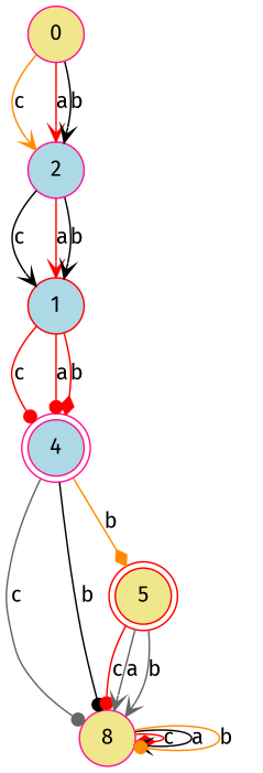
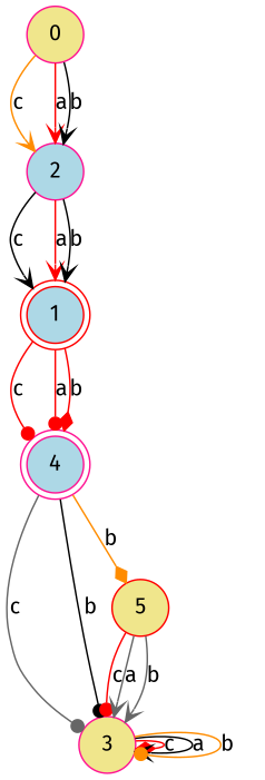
  digraph {
    fontname="Fira Sans"
    node [color=deeppink fillcolor=khaki fontname="Fira Sans" shape=circle style=filled]
    edge [arrowhead=vee color=red fontname="Fira Sans"]
    n1 [label=0]
    n2 [fillcolor=lightblue label=2]
-   n3 [color=red fillcolor=lightblue label=1]
+   n3 [color=red fillcolor=lightblue label=1 shape=doublecircle]
    n4 [fillcolor=lightblue label=4 shape=doublecircle]
-   n5 [label=8]
-   n6 [color=red label=5 shape=doublecircle]
+   n5 [label=3]
+   n6 [color=red label=5]
    n1 -> n2 [color=darkorange label=c]
    n1 -> n2 [label=a]
    n1 -> n2 [color=black label=b]
    n2 -> n3 [color=black label=c]
    n2 -> n3 [label=a]
    n2 -> n3 [color=black label=b]
    n3 -> n4 [arrowhead=dot label=c]
    n3 -> n4 [arrowhead=dot label=a]
    n3 -> n4 [arrowhead=diamond label=b]
    n4 -> n5 [arrowhead=dot color=gray40 label=c]
    n4 -> n5 [arrowhead=dot color=black label=b]
    n4 -> n6 [arrowhead=diamond color=darkorange label=b]
    n5 -> n5 [arrowhead=diamond label=c]
    n5 -> n5 [color=black label=a]
    n5 -> n5 [arrowhead=dot color=darkorange label=b]
    n6 -> n5 [arrowhead=dot label=c]
    n6 -> n5 [color=gray40 label=a]
    n6 -> n5 [color=gray40 label=b]
  }
